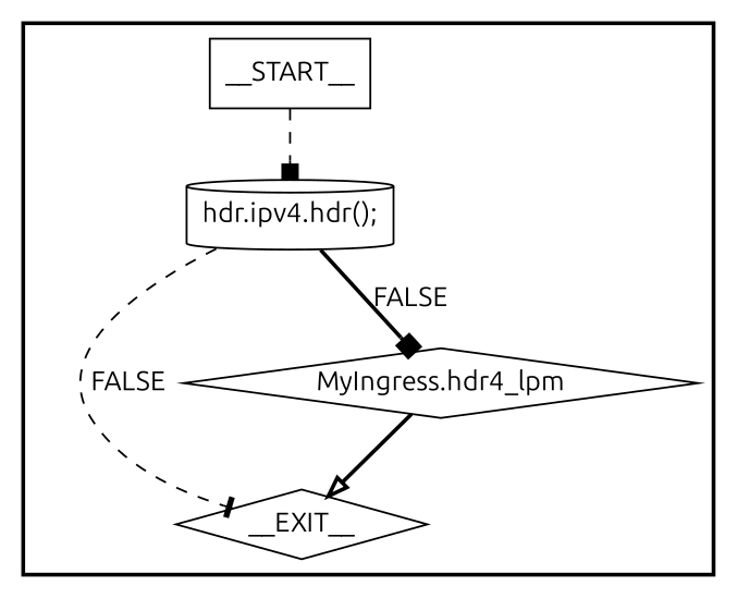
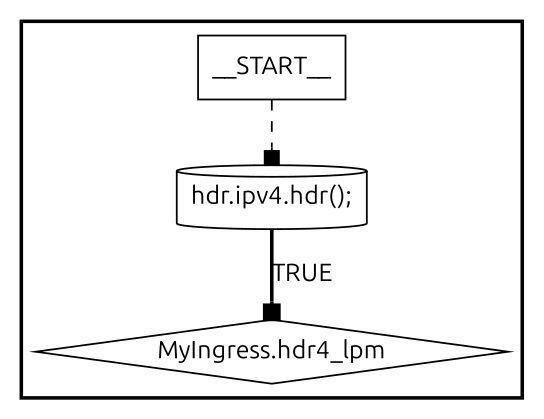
  digraph {
    fontname=Ubuntu
    node [fontname=Ubuntu shape=diamond style=solid]
    edge [arrowhead=box fontname=Ubuntu style=dashed]
    n1 [label=__START__ shape=box]
    n2 [label="hdr.ipv4.hdr();" shape=cylinder]
-   n3 [label=__EXIT__]
    n4 [label="MyIngress.hdr4_lpm"]
    subgraph cluster_1 {
      labeljust=r
      style=bold
      n1
      n2
-     n3
      n4
    }
    n1 -> n2
-   n2 -> n3 [arrowhead=tee label=FALSE]
-   n2 -> n4 [label=FALSE style=bold]
-   n4 -> n3 [arrowhead=onormal style=bold]
+   n2 -> n4 [label=TRUE style=bold]
  }
